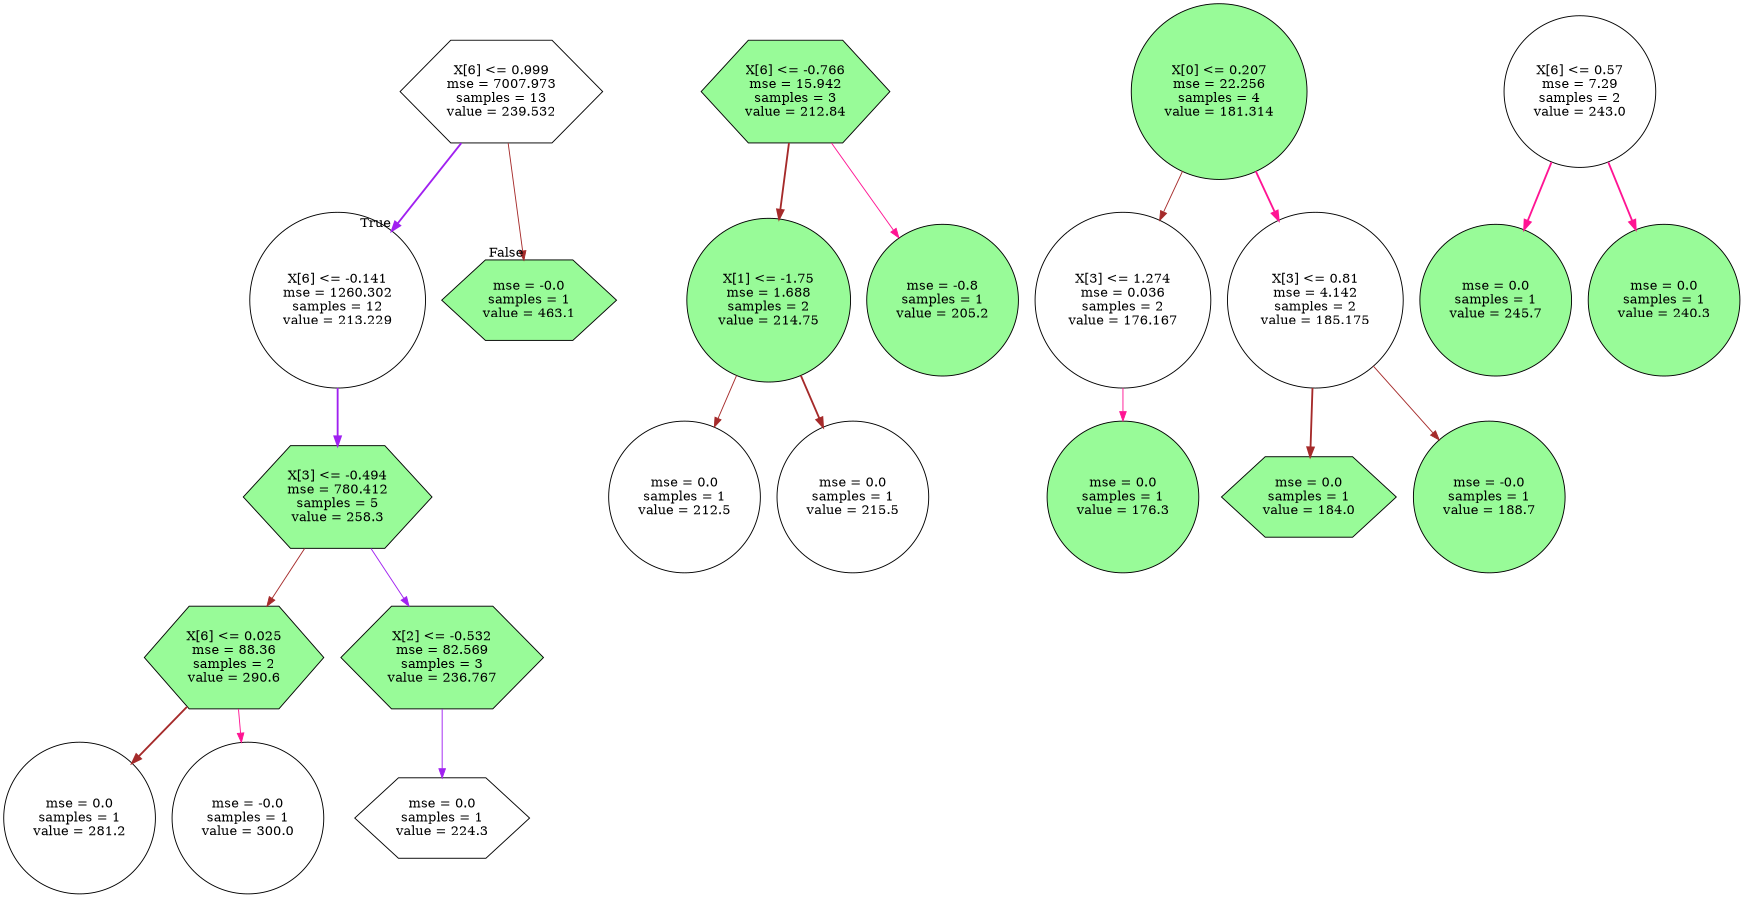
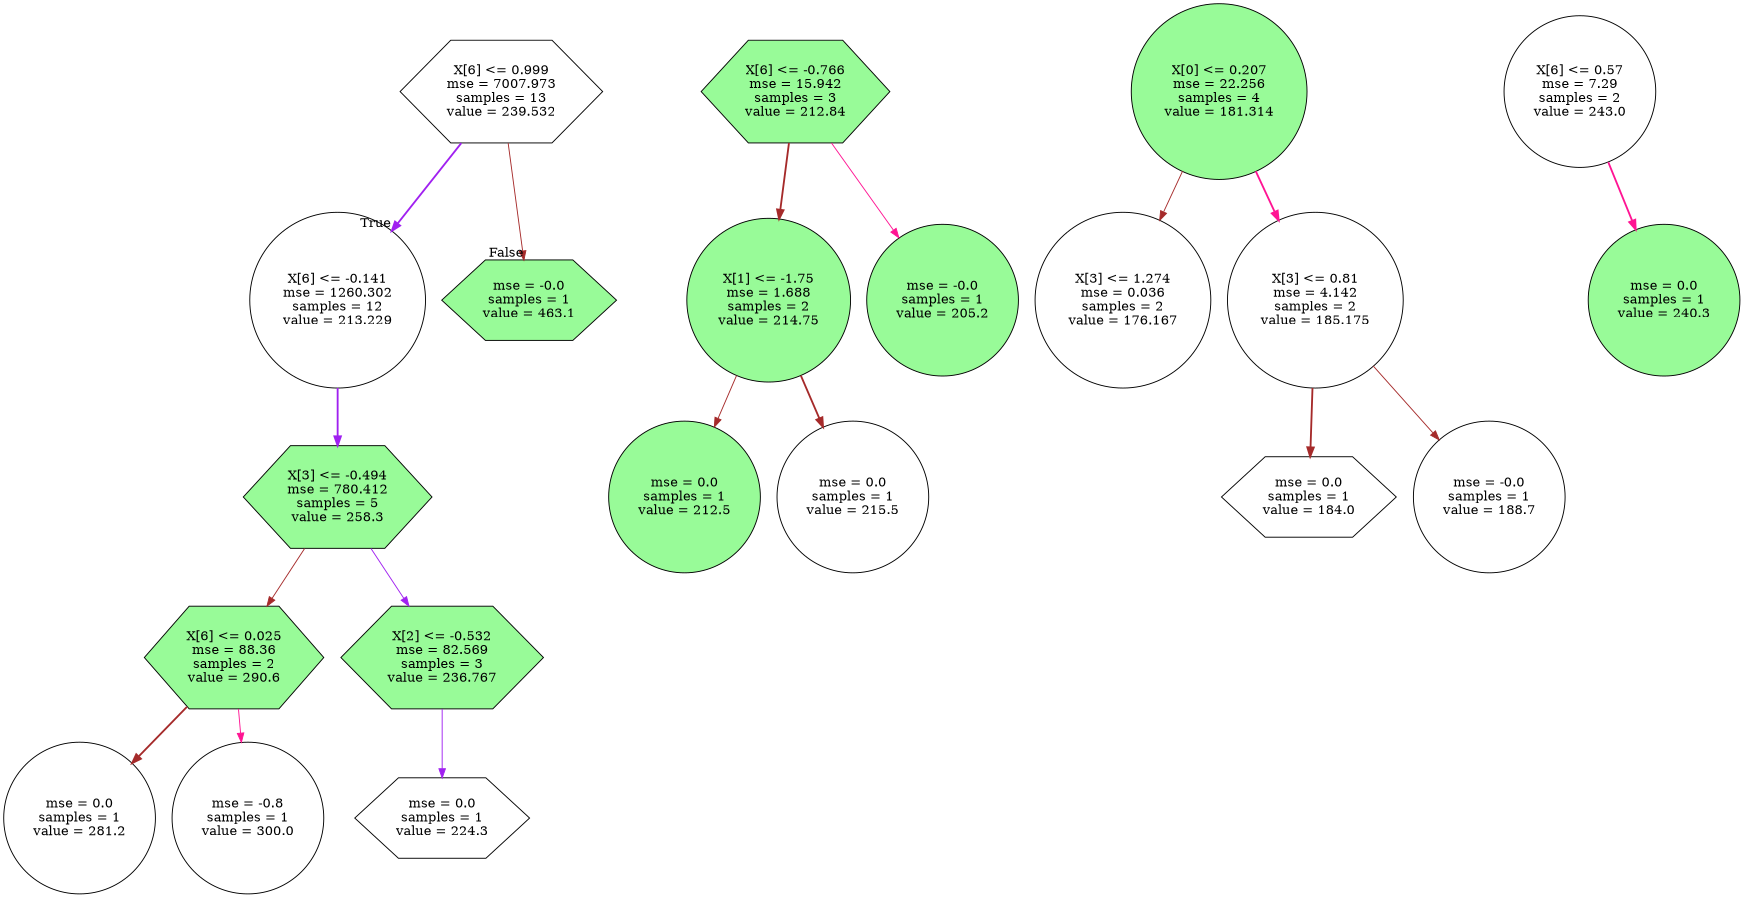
  digraph {
    node [fillcolor=palegreen shape=circle style=filled]
    edge [color=brown style=solid]
    n1 [fillcolor=white label="X[6] <= 0.999\nmse = 7007.973\nsamples = 13\nvalue = 239.532" shape=hexagon]
    n2 [fillcolor=white label="X[6] <= -0.141\nmse = 1260.302\nsamples = 12\nvalue = 213.229"]
    n3 [label="mse = -0.0\nsamples = 1\nvalue = 463.1" shape=hexagon]
    n4 [label="X[3] <= -0.494\nmse = 780.412\nsamples = 5\nvalue = 258.3" shape=hexagon]
    n5 [label="X[6] <= 0.025\nmse = 88.36\nsamples = 2\nvalue = 290.6" shape=hexagon]
    n6 [label="X[2] <= -0.532\nmse = 82.569\nsamples = 3\nvalue = 236.767" shape=hexagon]
    n7 [label="X[6] <= -0.766\nmse = 15.942\nsamples = 3\nvalue = 212.84" shape=hexagon]
    n8 [label="X[1] <= -1.75\nmse = 1.688\nsamples = 2\nvalue = 214.75"]
-   n9 [label="mse = -0.8\nsamples = 1\nvalue = 205.2"]
+   n9 [label="mse = -0.0\nsamples = 1\nvalue = 205.2"]
    n10 [label="X[0] <= 0.207\nmse = 22.256\nsamples = 4\nvalue = 181.314"]
    n11 [fillcolor=white label="X[3] <= 1.274\nmse = 0.036\nsamples = 2\nvalue = 176.167"]
    n12 [fillcolor=white label="X[3] <= 0.81\nmse = 4.142\nsamples = 2\nvalue = 185.175"]
-   n13 [fillcolor=white label="mse = 0.0\nsamples = 1\nvalue = 212.5"]
+   n13 [label="mse = 0.0\nsamples = 1\nvalue = 212.5"]
    n14 [fillcolor=white label="mse = 0.0\nsamples = 1\nvalue = 215.5"]
-   n15 [label="mse = 0.0\nsamples = 1\nvalue = 176.3"]
-   n16 [label="mse = 0.0\nsamples = 1\nvalue = 184.0" shape=hexagon]
-   n17 [label="mse = -0.0\nsamples = 1\nvalue = 188.7"]
+   n16 [fillcolor=white label="mse = 0.0\nsamples = 1\nvalue = 184.0" shape=hexagon]
+   n17 [fillcolor=white label="mse = -0.0\nsamples = 1\nvalue = 188.7"]
    n18 [fillcolor=white label="mse = 0.0\nsamples = 1\nvalue = 281.2"]
-   n19 [fillcolor=white label="mse = -0.0\nsamples = 1\nvalue = 300.0"]
+   n19 [fillcolor=white label="mse = -0.8\nsamples = 1\nvalue = 300.0"]
    n20 [fillcolor=white label="mse = 0.0\nsamples = 1\nvalue = 224.3" shape=hexagon]
    n21 [fillcolor=white label="X[6] <= 0.57\nmse = 7.29\nsamples = 2\nvalue = 243.0"]
-   n22 [label="mse = 0.0\nsamples = 1\nvalue = 245.7"]
    n23 [label="mse = 0.0\nsamples = 1\nvalue = 240.3"]
    n1 -> n2 [color=purple headlabel=True labelangle=45 labeldistance=2.5 style=bold]
    n1 -> n3 [headlabel=False labelangle=-45 labeldistance=2.5]
    n2 -> n4 [color=purple style=bold]
    n4 -> n5
    n4 -> n6 [color=purple]
    n5 -> n18 [style=bold]
    n5 -> n19 [color=deeppink]
    n6 -> n20 [color=purple]
    n7 -> n8 [style=bold]
    n7 -> n9 [color=deeppink]
    n8 -> n13
    n8 -> n14 [style=bold]
    n10 -> n11
    n10 -> n12 [color=deeppink style=bold]
-   n11 -> n15 [color=deeppink]
    n12 -> n16 [style=bold]
    n12 -> n17
-   n21 -> n22 [color=deeppink style=bold]
    n21 -> n23 [color=deeppink style=bold]
  }
